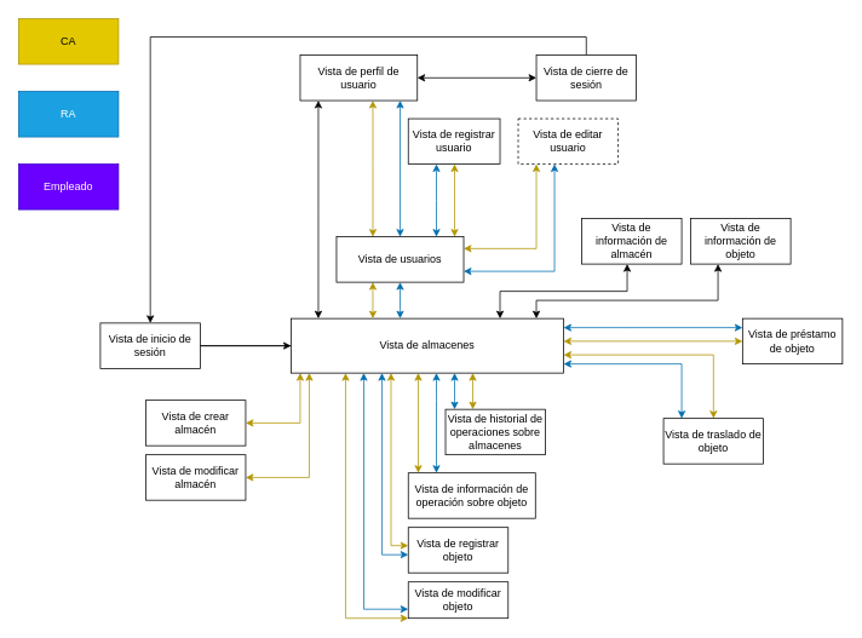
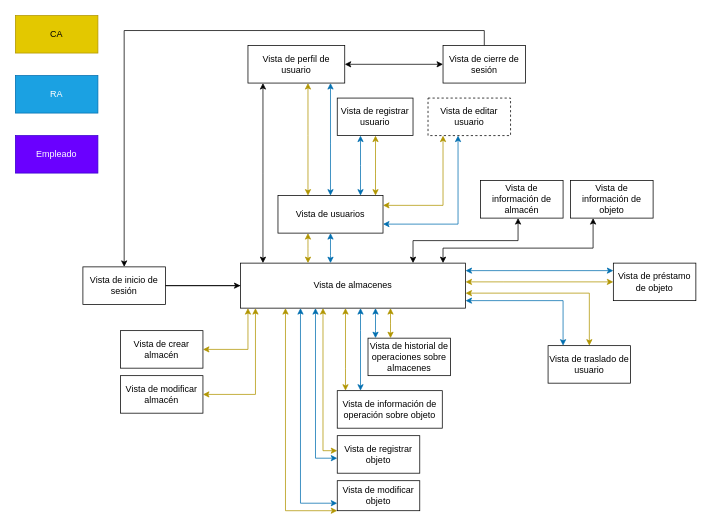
  <mxCell id="0" />
  <mxCell id="1" parent="0" />
  <mxCell id="2" value="" style="edgeStyle=orthogonalEdgeStyle;rounded=0;orthogonalLoop=1;jettySize=auto;html=1;" edge="1" parent="1" source="3" target="22"><mxGeometry relative="1" as="geometry" /></mxCell>
  <mxCell id="3" value="Vista de inicio de sesión" style="html=1;whiteSpace=wrap;" vertex="1" parent="1"><mxGeometry x="110" y="355" width="110" height="50" as="geometry" /></mxCell>
  <mxCell id="4" value="" style="edgeStyle=orthogonalEdgeStyle;rounded=0;orthogonalLoop=1;jettySize=auto;html=1;endArrow=none;endFill=0;" edge="1" parent="1" source="22" target="3"><mxGeometry relative="1" as="geometry" /></mxCell>
  <mxCell id="5" style="edgeStyle=orthogonalEdgeStyle;rounded=0;orthogonalLoop=1;jettySize=auto;html=1;startArrow=classic;startFill=1;" edge="1" parent="1" source="22" target="28"><mxGeometry relative="1" as="geometry"><Array as="points"><mxPoint x="350" y="230" /><mxPoint x="350" y="230" /></Array></mxGeometry></mxCell>
  <mxCell id="6" style="edgeStyle=orthogonalEdgeStyle;rounded=0;orthogonalLoop=1;jettySize=auto;html=1;fillColor=#e3c800;strokeColor=#B09500;startArrow=classic;startFill=1;" edge="1" parent="1" source="22" target="39"><mxGeometry relative="1" as="geometry"><Array as="points"><mxPoint x="330" y="465" /></Array></mxGeometry></mxCell>
  <mxCell id="7" style="edgeStyle=orthogonalEdgeStyle;rounded=0;orthogonalLoop=1;jettySize=auto;html=1;startArrow=classic;startFill=1;fillColor=#e3c800;strokeColor=#B09500;" edge="1" parent="1" source="22" target="40"><mxGeometry relative="1" as="geometry"><Array as="points"><mxPoint x="340" y="525" /></Array></mxGeometry></mxCell>
  <mxCell id="8" style="edgeStyle=orthogonalEdgeStyle;rounded=0;orthogonalLoop=1;jettySize=auto;html=1;startArrow=classic;startFill=1;fillColor=#1ba1e2;strokeColor=#006EAF;" edge="1" parent="1" source="22" target="41"><mxGeometry relative="1" as="geometry"><Array as="points"><mxPoint x="420" y="610" /></Array></mxGeometry></mxCell>
  <mxCell id="9" style="edgeStyle=orthogonalEdgeStyle;rounded=0;orthogonalLoop=1;jettySize=auto;html=1;startArrow=classic;startFill=1;fillColor=#1ba1e2;strokeColor=#006EAF;" edge="1" parent="1" source="22" target="42"><mxGeometry relative="1" as="geometry"><Array as="points"><mxPoint x="400" y="670" /></Array></mxGeometry></mxCell>
  <mxCell id="10" style="edgeStyle=orthogonalEdgeStyle;rounded=0;orthogonalLoop=1;jettySize=auto;html=1;startArrow=classic;startFill=1;" edge="1" parent="1" source="22" target="43"><mxGeometry relative="1" as="geometry"><Array as="points"><mxPoint x="590" y="330" /><mxPoint x="790" y="330" /></Array></mxGeometry></mxCell>
  <mxCell id="11" style="edgeStyle=orthogonalEdgeStyle;rounded=0;orthogonalLoop=1;jettySize=auto;html=1;fillColor=#1ba1e2;strokeColor=#006EAF;startArrow=classic;startFill=1;" edge="1" parent="1" source="22" target="44"><mxGeometry relative="1" as="geometry"><Array as="points"><mxPoint x="480" y="440" /><mxPoint x="480" y="440" /></Array></mxGeometry></mxCell>
  <mxCell id="12" style="edgeStyle=orthogonalEdgeStyle;rounded=0;orthogonalLoop=1;jettySize=auto;html=1;startArrow=classic;startFill=1;fillColor=#e3c800;strokeColor=#B09500;" edge="1" parent="1" source="22" target="42"><mxGeometry relative="1" as="geometry"><Array as="points"><mxPoint x="380" y="680" /></Array></mxGeometry></mxCell>
  <mxCell id="13" style="edgeStyle=orthogonalEdgeStyle;rounded=0;orthogonalLoop=1;jettySize=auto;html=1;startArrow=classic;startFill=1;fillColor=#e3c800;strokeColor=#B09500;" edge="1" parent="1" source="22" target="41"><mxGeometry relative="1" as="geometry"><Array as="points"><mxPoint x="430" y="600" /></Array></mxGeometry></mxCell>
  <mxCell id="14" style="edgeStyle=orthogonalEdgeStyle;rounded=0;orthogonalLoop=1;jettySize=auto;html=1;startArrow=classic;startFill=1;fillColor=#e3c800;strokeColor=#B09500;" edge="1" parent="1" source="22" target="44"><mxGeometry relative="1" as="geometry"><Array as="points"><mxPoint x="460" y="490" /><mxPoint x="460" y="490" /></Array></mxGeometry></mxCell>
  <mxCell id="15" style="edgeStyle=orthogonalEdgeStyle;rounded=0;orthogonalLoop=1;jettySize=auto;html=1;startArrow=classic;startFill=1;fillColor=#1ba1e2;strokeColor=#006EAF;" edge="1" parent="1" source="22" target="45"><mxGeometry relative="1" as="geometry"><Array as="points"><mxPoint x="500" y="440" /><mxPoint x="500" y="440" /></Array></mxGeometry></mxCell>
  <mxCell id="16" style="edgeStyle=orthogonalEdgeStyle;rounded=0;orthogonalLoop=1;jettySize=auto;html=1;startArrow=classic;startFill=1;fillColor=#e3c800;strokeColor=#B09500;" edge="1" parent="1" source="22" target="45"><mxGeometry relative="1" as="geometry"><Array as="points"><mxPoint x="520" y="430" /><mxPoint x="520" y="430" /></Array></mxGeometry></mxCell>
  <mxCell id="17" style="edgeStyle=orthogonalEdgeStyle;rounded=0;orthogonalLoop=1;jettySize=auto;html=1;startArrow=classic;startFill=1;" edge="1" parent="1" source="22" target="47"><mxGeometry relative="1" as="geometry"><Array as="points"><mxPoint x="550" y="320" /><mxPoint x="690" y="320" /></Array></mxGeometry></mxCell>
  <mxCell id="18" style="edgeStyle=orthogonalEdgeStyle;rounded=0;orthogonalLoop=1;jettySize=auto;html=1;startArrow=classic;startFill=1;fillColor=#1ba1e2;strokeColor=#006EAF;" edge="1" parent="1" source="22" target="48"><mxGeometry relative="1" as="geometry"><Array as="points"><mxPoint x="690" y="360" /><mxPoint x="690" y="360" /></Array></mxGeometry></mxCell>
  <mxCell id="19" style="edgeStyle=orthogonalEdgeStyle;rounded=0;orthogonalLoop=1;jettySize=auto;html=1;startArrow=classic;startFill=1;fillColor=#1ba1e2;strokeColor=#006EAF;" edge="1" parent="1" source="22" target="49"><mxGeometry relative="1" as="geometry"><Array as="points"><mxPoint x="750" y="400" /></Array></mxGeometry></mxCell>
  <mxCell id="20" style="edgeStyle=orthogonalEdgeStyle;rounded=0;orthogonalLoop=1;jettySize=auto;html=1;startArrow=classic;startFill=1;fillColor=#e3c800;strokeColor=#B09500;" edge="1" parent="1" source="22" target="49"><mxGeometry relative="1" as="geometry"><Array as="points"><mxPoint x="785" y="390" /></Array></mxGeometry></mxCell>
  <mxCell id="21" style="edgeStyle=orthogonalEdgeStyle;rounded=0;orthogonalLoop=1;jettySize=auto;html=1;startArrow=classic;startFill=1;fillColor=#e3c800;strokeColor=#B09500;" edge="1" parent="1" source="22" target="48"><mxGeometry relative="1" as="geometry"><Array as="points"><mxPoint x="670" y="375" /><mxPoint x="670" y="375" /></Array></mxGeometry></mxCell>
  <mxCell id="22" value="Vista de almacenes" style="html=1;whiteSpace=wrap;" vertex="1" parent="1"><mxGeometry x="320" y="350" width="300" height="60" as="geometry" /></mxCell>
  <mxCell id="23" value="RA" style="html=1;whiteSpace=wrap;fillColor=#1ba1e2;strokeColor=#006EAF;fontColor=#ffffff;" vertex="1" parent="1"><mxGeometry x="20" y="100" width="110" height="50" as="geometry" /></mxCell>
  <mxCell id="24" value="Empleado" style="html=1;whiteSpace=wrap;fillColor=#6a00ff;strokeColor=#3700CC;fontColor=#ffffff;" vertex="1" parent="1"><mxGeometry x="20" y="180" width="110" height="50" as="geometry" /></mxCell>
  <mxCell id="25" value="CA" style="html=1;whiteSpace=wrap;fillColor=#e3c800;strokeColor=#B09500;fontColor=#000000;" vertex="1" parent="1"><mxGeometry x="20" y="20" width="110" height="50" as="geometry" /></mxCell>
  <mxCell id="26" style="edgeStyle=orthogonalEdgeStyle;rounded=0;orthogonalLoop=1;jettySize=auto;html=1;endArrow=classic;endFill=1;startArrow=classic;startFill=1;" edge="1" parent="1" source="28" target="30"><mxGeometry relative="1" as="geometry" /></mxCell>
  <mxCell id="27" style="edgeStyle=orthogonalEdgeStyle;rounded=0;orthogonalLoop=1;jettySize=auto;html=1;fillColor=#1ba1e2;strokeColor=#006EAF;startArrow=classic;startFill=1;" edge="1" parent="1" source="28" target="38"><mxGeometry relative="1" as="geometry"><Array as="points"><mxPoint x="440" y="190" /><mxPoint x="440" y="190" /></Array></mxGeometry></mxCell>
  <mxCell id="28" value="Vista de perfil de usuario" style="html=1;whiteSpace=wrap;" vertex="1" parent="1"><mxGeometry x="330" y="60" width="129" height="50" as="geometry" /></mxCell>
  <mxCell id="29" style="edgeStyle=orthogonalEdgeStyle;rounded=0;orthogonalLoop=1;jettySize=auto;html=1;exitX=0.5;exitY=0;exitDx=0;exitDy=0;" edge="1" parent="1" source="30" target="3"><mxGeometry relative="1" as="geometry" /></mxCell>
  <mxCell id="30" value="Vista de cierre de sesión" style="html=1;whiteSpace=wrap;" vertex="1" parent="1"><mxGeometry x="590" y="60" width="110" height="50" as="geometry" /></mxCell>
  <mxCell id="31" style="edgeStyle=orthogonalEdgeStyle;rounded=0;orthogonalLoop=1;jettySize=auto;html=1;fillColor=#e3c800;strokeColor=#B09500;startArrow=classic;startFill=1;" edge="1" parent="1" source="38" target="28"><mxGeometry relative="1" as="geometry"><Array as="points"><mxPoint x="410" y="180" /><mxPoint x="410" y="180" /></Array></mxGeometry></mxCell>
  <mxCell id="32" style="edgeStyle=orthogonalEdgeStyle;rounded=0;orthogonalLoop=1;jettySize=auto;html=1;fillColor=#1ba1e2;strokeColor=#006EAF;startArrow=classic;startFill=1;" edge="1" parent="1" source="38" target="22"><mxGeometry relative="1" as="geometry"><Array as="points"><mxPoint x="440" y="340" /><mxPoint x="440" y="340" /></Array></mxGeometry></mxCell>
  <mxCell id="33" style="edgeStyle=orthogonalEdgeStyle;rounded=0;orthogonalLoop=1;jettySize=auto;html=1;fillColor=#e3c800;strokeColor=#B09500;startArrow=classic;startFill=1;" edge="1" parent="1" source="38" target="22"><mxGeometry relative="1" as="geometry"><Array as="points"><mxPoint x="410" y="330" /><mxPoint x="410" y="330" /></Array></mxGeometry></mxCell>
  <mxCell id="34" style="edgeStyle=orthogonalEdgeStyle;rounded=0;orthogonalLoop=1;jettySize=auto;html=1;startArrow=classic;startFill=1;fillColor=#1ba1e2;strokeColor=#006EAF;" edge="1" parent="1" source="38" target="46"><mxGeometry relative="1" as="geometry"><Array as="points"><mxPoint x="480" y="220" /><mxPoint x="480" y="220" /></Array></mxGeometry></mxCell>
  <mxCell id="35" style="edgeStyle=orthogonalEdgeStyle;rounded=0;orthogonalLoop=1;jettySize=auto;html=1;fillColor=#e3c800;strokeColor=#B09500;startArrow=classic;startFill=1;" edge="1" parent="1" source="38" target="46"><mxGeometry relative="1" as="geometry"><Array as="points"><mxPoint x="500" y="230" /><mxPoint x="500" y="230" /></Array></mxGeometry></mxCell>
  <mxCell id="36" style="edgeStyle=orthogonalEdgeStyle;rounded=0;orthogonalLoop=1;jettySize=auto;html=1;startArrow=classic;startFill=1;fillColor=#e3c800;strokeColor=#B09500;" edge="1" parent="1" source="38" target="50"><mxGeometry relative="1" as="geometry"><Array as="points"><mxPoint x="590" y="273" /></Array></mxGeometry></mxCell>
  <mxCell id="37" style="edgeStyle=orthogonalEdgeStyle;rounded=0;orthogonalLoop=1;jettySize=auto;html=1;startArrow=classic;startFill=1;fillColor=#1ba1e2;strokeColor=#006EAF;" edge="1" parent="1" source="38" target="50"><mxGeometry relative="1" as="geometry"><Array as="points"><mxPoint x="610" y="298" /></Array></mxGeometry></mxCell>
  <mxCell id="38" value="Vista de usuarios" style="html=1;whiteSpace=wrap;" vertex="1" parent="1"><mxGeometry x="370" y="260" width="140" height="50" as="geometry" /></mxCell>
  <mxCell id="39" value="Vista de crear almacén" style="html=1;whiteSpace=wrap;" vertex="1" parent="1"><mxGeometry x="160" y="440" width="110" height="50" as="geometry" /></mxCell>
  <mxCell id="40" value="Vista de modificar almacén" style="html=1;whiteSpace=wrap;" vertex="1" parent="1"><mxGeometry x="160" y="500" width="110" height="50" as="geometry" /></mxCell>
  <mxCell id="41" value="Vista de registrar objeto" style="html=1;whiteSpace=wrap;" vertex="1" parent="1"><mxGeometry x="449" y="580" width="110" height="50" as="geometry" /></mxCell>
  <mxCell id="42" value="Vista de modificar objeto" style="html=1;whiteSpace=wrap;" vertex="1" parent="1"><mxGeometry x="449" y="640" width="110" height="40" as="geometry" /></mxCell>
  <mxCell id="43" value="Vista de información de objeto" style="html=1;whiteSpace=wrap;" vertex="1" parent="1"><mxGeometry x="760" y="240" width="110" height="50" as="geometry" /></mxCell>
  <mxCell id="44" value="Vista de información de operación sobre objeto" style="html=1;whiteSpace=wrap;" vertex="1" parent="1"><mxGeometry x="449" y="520" width="140" height="50" as="geometry" /></mxCell>
  <mxCell id="45" value="Vista de historial de operaciones sobre almacenes" style="html=1;whiteSpace=wrap;" vertex="1" parent="1"><mxGeometry x="490" y="450" width="110" height="50" as="geometry" /></mxCell>
  <mxCell id="46" value="Vista de registrar usuario" style="html=1;whiteSpace=wrap;" vertex="1" parent="1"><mxGeometry x="449" y="130" width="101" height="50" as="geometry" /></mxCell>
  <mxCell id="47" value="Vista de información de almacén" style="html=1;whiteSpace=wrap;" vertex="1" parent="1"><mxGeometry x="640" y="240" width="110" height="50" as="geometry" /></mxCell>
  <mxCell id="48" value="Vista de préstamo de objeto" style="html=1;whiteSpace=wrap;" vertex="1" parent="1"><mxGeometry x="817" y="350" width="110" height="50" as="geometry" /></mxCell>
- <mxCell id="49" value="Vista de traslado de objeto" style="html=1;whiteSpace=wrap;" vertex="1" parent="1"><mxGeometry x="730" y="460" width="110" height="50" as="geometry" /></mxCell>
+ <mxCell id="49" value="Vista de traslado de usuario" style="html=1;whiteSpace=wrap;" vertex="1" parent="1"><mxGeometry x="730" y="460" width="110" height="50" as="geometry" /></mxCell>
  <mxCell id="50" value="Vista de editar usuario" style="html=1;whiteSpace=wrap;dashed=1;" vertex="1" parent="1"><mxGeometry x="570" y="130" width="110" height="50" as="geometry" /></mxCell>
